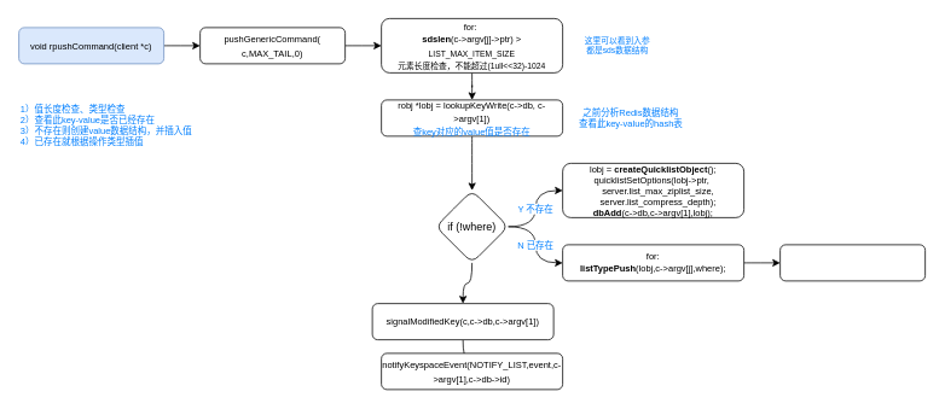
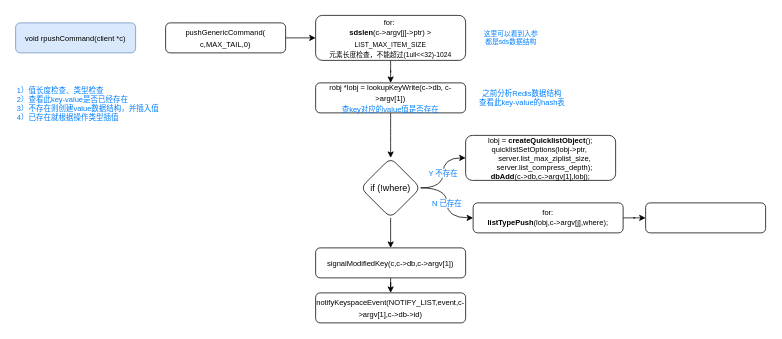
  <mxCell id="0" />
  <mxCell id="1" parent="0" />
- <mxCell id="2" value="" style="edgeStyle=orthogonalEdgeStyle;rounded=0;orthogonalLoop=1;jettySize=auto;html=1;fontSize=10;curved=1;" edge="1" parent="1" source="3" target="5"><mxGeometry relative="1" as="geometry" /></mxCell>
  <mxCell id="3" value="&lt;font style=&quot;font-size: 10px&quot;&gt;void rpushCommand(client *c)&lt;/font&gt;" style="rounded=1;whiteSpace=wrap;html=1;fillColor=#dae8fc;strokeColor=#6c8ebf;" vertex="1" parent="1"><mxGeometry x="20" y="30" width="160" height="40" as="geometry" /></mxCell>
  <mxCell id="4" value="" style="edgeStyle=orthogonalEdgeStyle;rounded=0;orthogonalLoop=1;jettySize=auto;html=1;fontSize=10;curved=1;" edge="1" parent="1" source="5" target="7"><mxGeometry relative="1" as="geometry" /></mxCell>
  <mxCell id="5" value="&lt;font style=&quot;font-size: 10px&quot;&gt;pushGenericCommand(&lt;br&gt;c,MAX_TAIL,0)&lt;/font&gt;" style="rounded=1;whiteSpace=wrap;html=1;" vertex="1" parent="1"><mxGeometry x="220" y="30" width="160" height="40" as="geometry" /></mxCell>
  <mxCell id="6" value="" style="edgeStyle=orthogonalEdgeStyle;curved=1;rounded=0;orthogonalLoop=1;jettySize=auto;html=1;fontSize=9;fontColor=#007FFF;" edge="1" parent="1" source="7" target="10"><mxGeometry relative="1" as="geometry" /></mxCell>
  <mxCell id="7" value="&lt;font style=&quot;font-size: 10px&quot;&gt;for:&amp;nbsp;&lt;br&gt;&lt;b&gt;sdslen&lt;/b&gt;(c-&amp;gt;argv[j]-&amp;gt;ptr) &amp;gt; &lt;/font&gt;&lt;font style=&quot;font-size: 9px&quot;&gt;LIST_MAX_ITEM_SIZE&lt;br&gt;元素长度检查，不能超过(1ull&amp;lt;&amp;lt;32)-1024&lt;br&gt;&lt;/font&gt;" style="rounded=1;whiteSpace=wrap;html=1;" vertex="1" parent="1"><mxGeometry x="420" y="20" width="200" height="60" as="geometry" /></mxCell>
  <mxCell id="8" value="&lt;font color=&quot;#007fff&quot;&gt;这里可以看到入参&lt;br&gt;都是sds数据结构&lt;/font&gt;" style="text;html=1;align=center;verticalAlign=middle;resizable=0;points=[];autosize=1;strokeColor=none;fillColor=none;fontSize=9;" vertex="1" parent="1"><mxGeometry x="635" y="35" width="90" height="30" as="geometry" /></mxCell>
  <mxCell id="9" value="" style="edgeStyle=orthogonalEdgeStyle;curved=1;rounded=0;orthogonalLoop=1;jettySize=auto;html=1;fontSize=10;fontColor=#007FFF;" edge="1" parent="1" source="10" target="17"><mxGeometry relative="1" as="geometry" /></mxCell>
  <mxCell id="10" value="&lt;font&gt;&lt;span style=&quot;font-size: 10px&quot;&gt;robj *lobj = lookupKeyWrite(c-&amp;gt;db, c-&amp;gt;argv[1])&lt;br&gt;&lt;/span&gt;&lt;font style=&quot;font-size: 10px&quot; color=&quot;#007fff&quot;&gt;查key对应的value值是否存在&lt;/font&gt;&lt;br&gt;&lt;/font&gt;" style="rounded=1;whiteSpace=wrap;html=1;" vertex="1" parent="1"><mxGeometry x="420" y="110" width="200" height="40" as="geometry" /></mxCell>
  <mxCell id="11" value="之前分析Redis数据结构&lt;br&gt;查看此key-value的hash表" style="text;html=1;align=center;verticalAlign=middle;resizable=0;points=[];autosize=1;strokeColor=none;fillColor=none;fontSize=10;fontColor=#007FFF;" vertex="1" parent="1"><mxGeometry x="620" y="115" width="150" height="30" as="geometry" /></mxCell>
  <mxCell id="12" value="1）值长度检查、类型检查&lt;br&gt;2）查看此key-value是否已经存在&lt;br&gt;3）不存在则创建value数据结构，并插入值&lt;br&gt;4）已存在就根据操作类型插值" style="text;html=1;strokeColor=none;fillColor=none;align=left;verticalAlign=middle;whiteSpace=wrap;rounded=0;fontSize=10;fontColor=#007FFF;" vertex="1" parent="1"><mxGeometry x="20" y="85" width="200" height="105" as="geometry" /></mxCell>
  <mxCell id="13" value="&lt;font style=&quot;font-size: 10px&quot;&gt;&lt;div&gt;lobj = &lt;b&gt;createQuicklistObject&lt;/b&gt;();&lt;/div&gt;&lt;div&gt;quicklistSetOptions(lobj-&amp;gt;ptr,&amp;nbsp;&lt;/div&gt;&lt;div&gt;&amp;nbsp; &amp;nbsp; server.list_max_ziplist_size,&lt;/div&gt;&lt;div&gt;&amp;nbsp; &amp;nbsp; server.list_compress_depth);&lt;/div&gt;&lt;div&gt;&lt;b&gt;dbAdd&lt;/b&gt;(c-&amp;gt;db,c-&amp;gt;argv[1],lobj);&lt;/div&gt;&lt;/font&gt;" style="rounded=1;whiteSpace=wrap;html=1;" vertex="1" parent="1"><mxGeometry x="620" y="180" width="200" height="60" as="geometry" /></mxCell>
  <mxCell id="14" value="Y 不存在" style="edgeStyle=orthogonalEdgeStyle;curved=1;rounded=0;orthogonalLoop=1;jettySize=auto;html=1;exitX=1;exitY=0.5;exitDx=0;exitDy=0;fontSize=10;fontColor=#007FFF;" edge="1" parent="1" source="17" target="13"><mxGeometry relative="1" as="geometry" /></mxCell>
  <mxCell id="15" value="N 已存在" style="edgeStyle=orthogonalEdgeStyle;curved=1;rounded=0;orthogonalLoop=1;jettySize=auto;html=1;exitX=1;exitY=0.5;exitDx=0;exitDy=0;entryX=0;entryY=0.5;entryDx=0;entryDy=0;fontSize=10;fontColor=#007FFF;" edge="1" parent="1" source="17" target="19"><mxGeometry relative="1" as="geometry" /></mxCell>
  <mxCell id="16" style="edgeStyle=orthogonalEdgeStyle;curved=1;rounded=0;orthogonalLoop=1;jettySize=auto;html=1;exitX=0.5;exitY=1;exitDx=0;exitDy=0;entryX=0.5;entryY=0;entryDx=0;entryDy=0;fontSize=10;fontColor=#007FFF;" edge="1" parent="1" source="17" target="21"><mxGeometry relative="1" as="geometry" /></mxCell>
  <mxCell id="17" value="if (!where)" style="rhombus;whiteSpace=wrap;html=1;rounded=1;" vertex="1" parent="1"><mxGeometry x="480" y="210" width="80" height="80" as="geometry" /></mxCell>
  <mxCell id="18" value="" style="edgeStyle=orthogonalEdgeStyle;curved=1;rounded=0;orthogonalLoop=1;jettySize=auto;html=1;fontSize=10;fontColor=#007FFF;" edge="1" parent="1" source="19" target="23"><mxGeometry relative="1" as="geometry" /></mxCell>
- <mxCell id="19" value="&lt;font&gt;&lt;div style=&quot;font-size: 10px&quot;&gt;for:&lt;/div&gt;&lt;div&gt;&lt;span style=&quot;font-size: 10px&quot;&gt;&lt;b&gt;listTypePush&lt;/b&gt;(lobj,c-&amp;gt;argv[j],where);&lt;/span&gt;&lt;br&gt;&lt;/div&gt;&lt;/font&gt;" style="rounded=1;whiteSpace=wrap;html=1;" vertex="1" parent="1"><mxGeometry x="620" y="270" width="200" height="40" as="geometry" /></mxCell>
+ <mxCell id="19" value="&lt;font&gt;&lt;div style=&quot;font-size: 10px&quot;&gt;for:&lt;/div&gt;&lt;div&gt;&lt;span style=&quot;font-size: 10px&quot;&gt;&lt;b&gt;listTypePush&lt;/b&gt;(lobj,c-&amp;gt;argv[j],where);&lt;/span&gt;&lt;br&gt;&lt;/div&gt;&lt;/font&gt;" style="rounded=1;whiteSpace=wrap;html=1;" vertex="1" parent="1"><mxGeometry x="630" y="270" width="200" height="40" as="geometry" /></mxCell>
  <mxCell id="20" value="" style="edgeStyle=orthogonalEdgeStyle;curved=1;rounded=0;orthogonalLoop=1;jettySize=auto;html=1;fontSize=10;fontColor=#007FFF;" edge="1" parent="1" source="21" target="22"><mxGeometry relative="1" as="geometry" /></mxCell>
- <mxCell id="21" value="&lt;font&gt;&lt;div&gt;&lt;span style=&quot;font-size: 10px&quot;&gt;signalModifiedKey(c,c-&amp;gt;db,c-&amp;gt;argv[1])&lt;/span&gt;&lt;br&gt;&lt;/div&gt;&lt;/font&gt;" style="rounded=1;whiteSpace=wrap;html=1;" vertex="1" parent="1"><mxGeometry x="410" y="335" width="200" height="40" as="geometry" /></mxCell>
+ <mxCell id="21" value="&lt;font&gt;&lt;div&gt;&lt;span style=&quot;font-size: 10px&quot;&gt;signalModifiedKey(c,c-&amp;gt;db,c-&amp;gt;argv[1])&lt;/span&gt;&lt;br&gt;&lt;/div&gt;&lt;/font&gt;" style="rounded=1;whiteSpace=wrap;html=1;" vertex="1" parent="1"><mxGeometry x="420" y="330" width="200" height="40" as="geometry" /></mxCell>
  <mxCell id="22" value="&lt;font&gt;&lt;div&gt;&lt;span style=&quot;font-size: 10px&quot;&gt;notifyKeyspaceEvent(NOTIFY_LIST,event,c-&amp;gt;argv[1],c-&amp;gt;db-&amp;gt;id)&lt;/span&gt;&lt;br&gt;&lt;/div&gt;&lt;/font&gt;" style="rounded=1;whiteSpace=wrap;html=1;" vertex="1" parent="1"><mxGeometry x="420" y="390" width="200" height="40" as="geometry" /></mxCell>
  <mxCell id="23" value="&lt;font&gt;&lt;div style=&quot;font-size: 10px&quot;&gt;&lt;br&gt;&lt;/div&gt;&lt;/font&gt;" style="rounded=1;whiteSpace=wrap;html=1;" vertex="1" parent="1"><mxGeometry x="860" y="270" width="160" height="40" as="geometry" /></mxCell>
